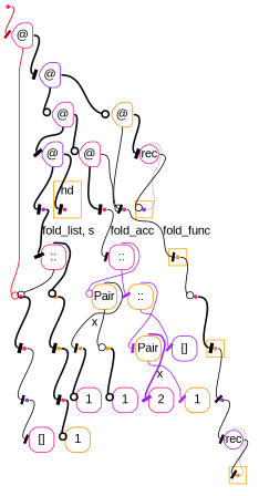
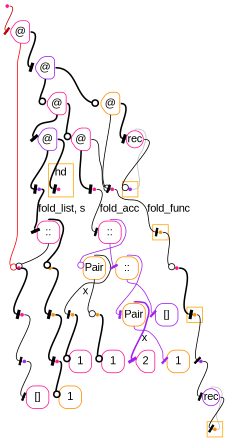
  digraph {
    labeldistance=0
    nodesep=.175
    rankdir=TB
    ranksep=.175
    fontname="Liberation Sans"
    node [color=deeppink fixedsize=true orientation=90 shape=point fontname="Liberation Sans" style=rounded]
    edge [arrowhead=tee arrowtail=none headport=w tailport=e style=solid fontname="Liberation Sans"]
    ndcluster_nd174 [color=darkorange style=""]
    ndcluster_nd383 [color=darkorange style=""]
    ndcluster_nd950 [color=darkorange style=""]
    ndcluster_nd1186 [color=purple style=""]
    ndcluster_nd730 [style=""]
    nd1 [orientation="" style=""]
    n7 [height=.4 label="@" shape=house width=.4]
    n8 [height=.4 label=1 shape=square width=.4]
-   n9 [height=.4 label=2 shape=square width=.4]
+   n9 [height=.4 label=2 shape=house width=.4]
    n10 [color=darkorange height=.4 label=1 shape=square width=.4]
    n11 [height=.4 label="[]" shape=square width=.4]
    n12 [label=" "]
    n13 [height=.4 label=1 shape=square width=.4]
    n14 [color=darkorange height=.4 label=Pair shape=square width=.4]
    n15 [label=" " color=darkorange]
    n16 [label=" " color=darkorange]
    n17 [height=.4 label="::" shape=square width=.4]
    n18 [label=" " color=darkorange]
    n19 [label=" "]
    n20 [label=" "]
    n21 [label=" " color=purple]
    n22 [label=" " color=purple]
    n23 [color=purple height=.3 label=rec shape=circle width=.3 orientation=""]
    n24 [color=darkorange height=.4 label=1 shape=square width=.4]
    n25 [color=purple height=.4 label="[]" shape=square width=.4]
    n26 [color=darkorange height=.4 label=Pair shape=square width=.4]
    n27 [color=darkorange height=.4 label="::" shape=square width=.4]
    n28 [height=.4 label="::" shape=square width=.4]
    n29 [height=.3 label=rec shape=circle width=.3 orientation=""]
    n30 [color=purple height=.4 label="@" shape=house width=.4]
    n31 [color=darkorange height=.4 label="@" shape=house width=.4]
    n32 [height=.4 label="@" shape=house width=.4]
    n33 [label=" "]
    n34 [height=.4 label="@" shape=house width=.4]
    n35 [color=purple height=.4 label="@" shape=house width=.4]
    n36 [label=" "]
    n37 [label=" " color=purple]
    n38 [label=" " color=darkorange]
    n39 [label=" "]
    subgraph cluster_1 {
      color=orange
      style=fill
      ndcluster_nd174
    }
    subgraph cluster_2 {
      color=orange
      style=fill
      ndcluster_nd383
    }
    subgraph cluster_3 {
      color=orange
      style=fill
      ndcluster_nd950
    }
    subgraph cluster_4 {
      color=orange
      style=fill
      ndcluster_nd1186
    }
    subgraph cluster_5 {
      color=orange
      label=hd
      style=fill
      ndcluster_nd730
    }
    ndcluster_nd174 -> n12 [arrowhead=odot]
    ndcluster_nd383 -> n22
    nd1 -> n7 [color="#b70000"]
    n7 -> n19 [arrowhead=odot color=red tailport=s]
    n7 -> n30 [style=bold]
    n12 -> ndcluster_nd383 [style=bold]
    n14 -> n15 [label=x tailport=n]
    n14 -> n16 [arrowhead=odot tailport=s]
    n15 -> n8 [arrowhead=odot style=bold]
    n16 -> n13 [arrowhead=odot style=bold]
    n17 -> n18 [arrowhead=odot tailport=n style=bold]
    n17 -> n19 [arrowhead=odot tailport=s]
    n18 -> n38 [style=bold]
    n19 -> n39 [style=bold]
    n20 -> n10 [arrowhead=odot style=bold]
    n21 -> n11
    n22 -> n23 [color=black]
    n23 -> ndcluster_nd950 [arrowhead=none color=grey dir=back headport=e tailport=n]
    n23 -> ndcluster_nd950
    n26 -> n9 [color=purple label=x tailport=n style=bold]
    n26 -> n24 [color=purple tailport=s]
    n27 -> n25 [color=purple tailport=s]
    n27 -> n26 [color=purple tailport=n]
    n28 -> n14 [arrowhead=odot color=purple tailport=n]
    n28 -> n27 [color=purple tailport=s]
    n29 -> ndcluster_nd1186 [arrowhead=none color=grey dir=back headport=e tailport=n]
    n29 -> ndcluster_nd1186 [arrowhead=odot]
    n30 -> n31 [arrowhead=odot style=bold]
    n30 -> n32 [arrowhead=odot tailport=s style=bold]
    n31 -> n29 [color=black style=bold]
    n31 -> n33 [tailport=s]
    n32 -> n34 [arrowhead=odot style=bold]
    n32 -> n35 [tailport=s style=bold]
    n33 -> ndcluster_nd174 [label=fold_func]
    n34 -> n33 [arrowhead=odot]
    n34 -> n36 [tailport=s style=bold]
    n35 -> ndcluster_nd730 [style=bold]
    n35 -> n37 [tailport=s style=bold]
    n36 -> n28 [label=fold_acc]
    n37 -> n17 [label="fold_list, s" style=bold]
    n38 -> n20 [style=bold]
    n39 -> n21
  }
